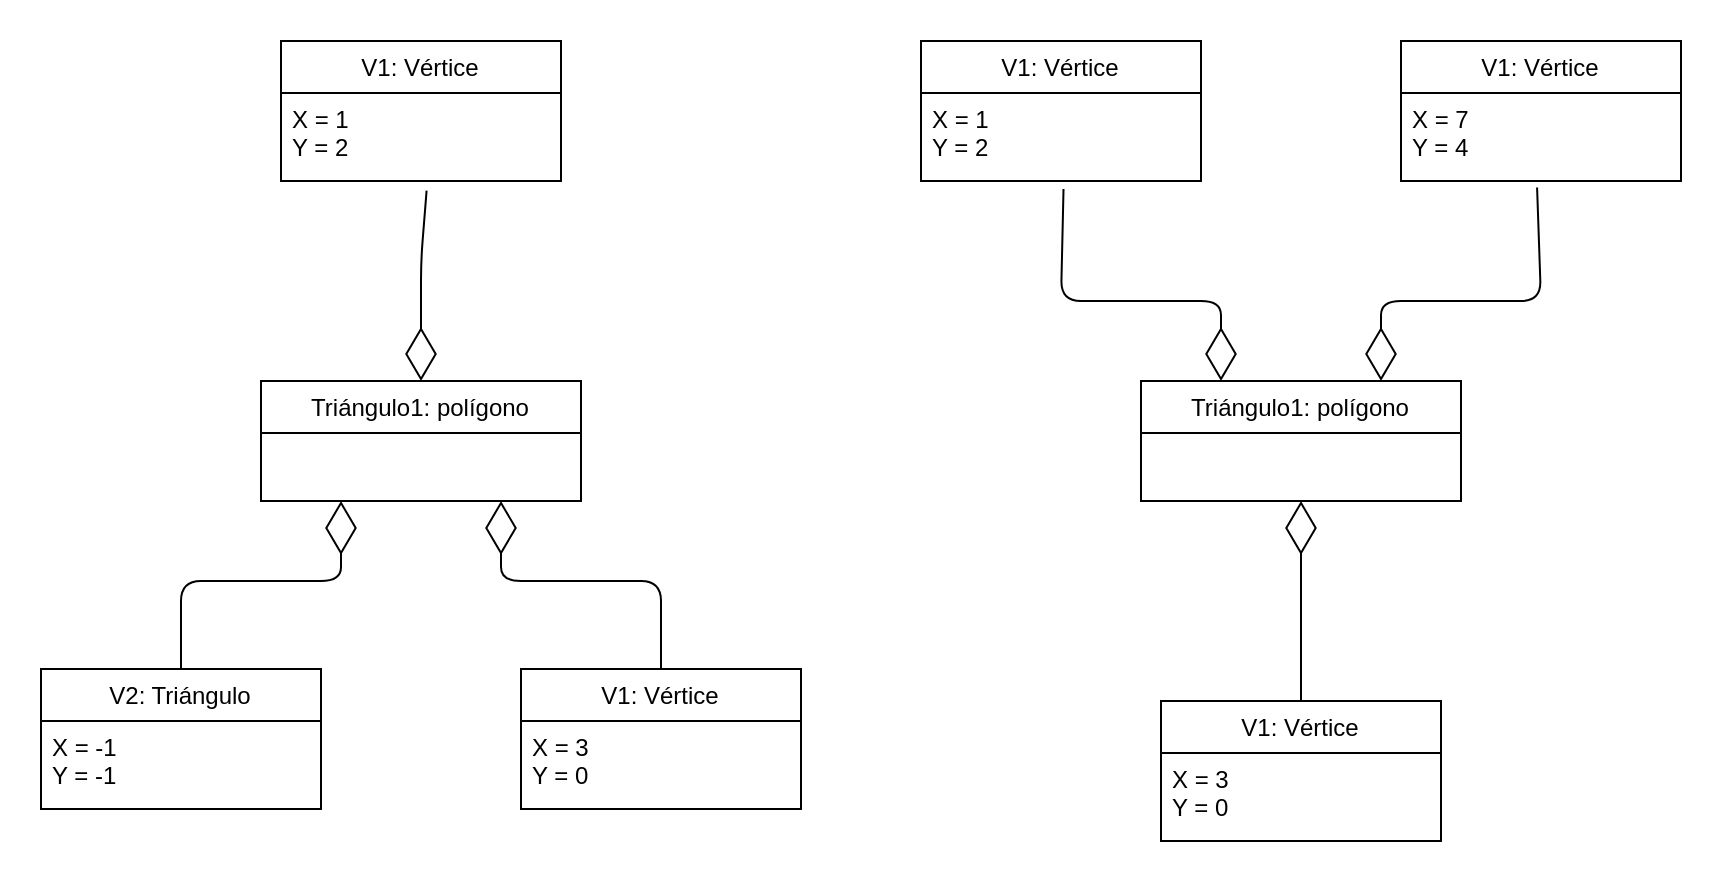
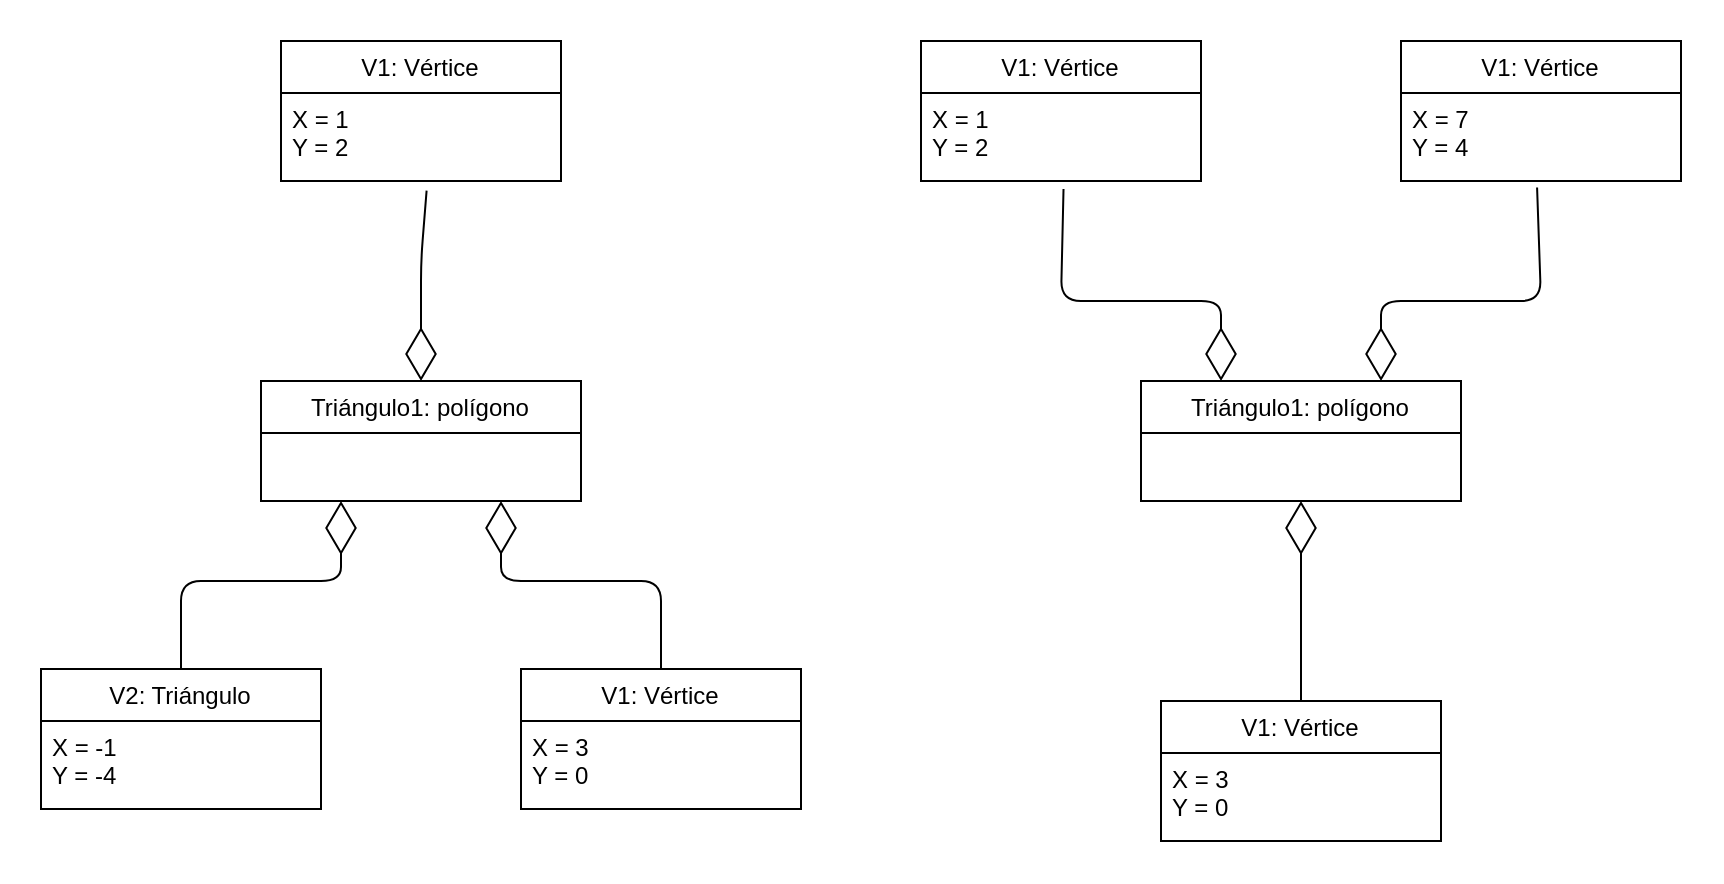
  <mxCell id="0" />
  <mxCell id="1" parent="0" />
  <mxCell id="2" value="Triángulo1: polígono" style="swimlane;fontStyle=0;childLayout=stackLayout;horizontal=1;startSize=26;fillColor=none;horizontalStack=0;resizeParent=1;resizeParentMax=0;resizeLast=0;collapsible=1;marginBottom=0;" vertex="1" parent="1"><mxGeometry x="130" y="190" width="160" height="60" as="geometry" /></mxCell>
  <mxCell id="3" value="Triángulo1: polígono" style="swimlane;fontStyle=0;childLayout=stackLayout;horizontal=1;startSize=26;fillColor=none;horizontalStack=0;resizeParent=1;resizeParentMax=0;resizeLast=0;collapsible=1;marginBottom=0;" vertex="1" parent="1"><mxGeometry x="570" y="190" width="160" height="60" as="geometry" /></mxCell>
  <mxCell id="4" value="" style="endArrow=diamondThin;endFill=0;endSize=24;html=1;entryX=0.5;entryY=0;entryDx=0;entryDy=0;exitX=0.52;exitY=1.109;exitDx=0;exitDy=0;exitPerimeter=0;" edge="1" parent="1" source="11" target="2"><mxGeometry width="160" relative="1" as="geometry"><mxPoint x="250" y="100" as="sourcePoint" /><mxPoint x="210" y="100" as="targetPoint" /><Array as="points"><mxPoint x="210" y="130" /></Array></mxGeometry></mxCell>
  <mxCell id="5" value="" style="endArrow=diamondThin;endFill=0;endSize=24;html=1;exitX=0.509;exitY=1.091;exitDx=0;exitDy=0;exitPerimeter=0;entryX=0.25;entryY=0;entryDx=0;entryDy=0;" edge="1" parent="1" source="17" target="3"><mxGeometry width="160" relative="1" as="geometry"><mxPoint x="650" y="180" as="sourcePoint" /><mxPoint x="470" y="190" as="targetPoint" /><Array as="points"><mxPoint x="530" y="150" /><mxPoint x="610" y="150" /></Array></mxGeometry></mxCell>
  <mxCell id="6" value="" style="endArrow=diamondThin;endFill=0;endSize=24;html=1;exitX=0.5;exitY=0;exitDx=0;exitDy=0;entryX=0.75;entryY=1;entryDx=0;entryDy=0;" edge="1" parent="1" source="14" target="2"><mxGeometry width="160" relative="1" as="geometry"><mxPoint x="220" y="200" as="sourcePoint" /><mxPoint x="470" y="230" as="targetPoint" /><Array as="points"><mxPoint x="330" y="290" /><mxPoint x="250" y="290" /></Array></mxGeometry></mxCell>
  <mxCell id="7" value="" style="endArrow=diamondThin;endFill=0;endSize=24;html=1;exitX=0.5;exitY=0;exitDx=0;exitDy=0;entryX=0.5;entryY=1;entryDx=0;entryDy=0;" edge="1" parent="1" source="18" target="3"><mxGeometry width="160" relative="1" as="geometry"><mxPoint x="650" y="250" as="sourcePoint" /><mxPoint x="700" y="260" as="targetPoint" /><Array as="points"><mxPoint x="650" y="290" /><mxPoint x="650" y="330" /></Array></mxGeometry></mxCell>
  <mxCell id="8" value="" style="endArrow=diamondThin;endFill=0;endSize=24;html=1;exitX=0.5;exitY=0;exitDx=0;exitDy=0;entryX=0.25;entryY=1;entryDx=0;entryDy=0;" edge="1" parent="1" source="12" target="2"><mxGeometry width="160" relative="1" as="geometry"><mxPoint x="210" y="250" as="sourcePoint" /><mxPoint x="170" y="260" as="targetPoint" /><Array as="points"><mxPoint x="90" y="290" /><mxPoint x="170" y="290" /></Array></mxGeometry></mxCell>
  <mxCell id="9" value="" style="endArrow=diamondThin;endFill=0;endSize=24;html=1;entryX=0.75;entryY=0;entryDx=0;entryDy=0;exitX=0.486;exitY=1.073;exitDx=0;exitDy=0;exitPerimeter=0;" edge="1" parent="1" source="21" target="3"><mxGeometry width="160" relative="1" as="geometry"><mxPoint x="830" y="150" as="sourcePoint" /><mxPoint x="770" y="90" as="targetPoint" /><Array as="points"><mxPoint x="770" y="150" /><mxPoint x="690" y="150" /></Array></mxGeometry></mxCell>
  <mxCell id="10" value="V1: Vértice" style="swimlane;fontStyle=0;childLayout=stackLayout;horizontal=1;startSize=26;fillColor=none;horizontalStack=0;resizeParent=1;resizeParentMax=0;resizeLast=0;collapsible=1;marginBottom=0;" vertex="1" parent="1"><mxGeometry x="140" y="20" width="140" height="70" as="geometry" /></mxCell>
  <mxCell id="11" value="X = 1&#10;Y = 2" style="text;strokeColor=none;fillColor=none;align=left;verticalAlign=top;spacingLeft=4;spacingRight=4;overflow=hidden;rotatable=0;points=[[0,0.5],[1,0.5]];portConstraint=eastwest;" vertex="1" parent="10"><mxGeometry y="26" width="140" height="44" as="geometry" /></mxCell>
  <mxCell id="12" value="V2: Triángulo" style="swimlane;fontStyle=0;childLayout=stackLayout;horizontal=1;startSize=26;fillColor=none;horizontalStack=0;resizeParent=1;resizeParentMax=0;resizeLast=0;collapsible=1;marginBottom=0;" vertex="1" parent="1"><mxGeometry x="20" y="334" width="140" height="70" as="geometry" /></mxCell>
- <mxCell id="13" value="X = -1&#10;Y = -1" style="text;strokeColor=none;fillColor=none;align=left;verticalAlign=top;spacingLeft=4;spacingRight=4;overflow=hidden;rotatable=0;points=[[0,0.5],[1,0.5]];portConstraint=eastwest;" vertex="1" parent="12"><mxGeometry y="26" width="140" height="44" as="geometry" /></mxCell>
+ <mxCell id="13" value="X = -1&#10;Y = -4" style="text;strokeColor=none;fillColor=none;align=left;verticalAlign=top;spacingLeft=4;spacingRight=4;overflow=hidden;rotatable=0;points=[[0,0.5],[1,0.5]];portConstraint=eastwest;" vertex="1" parent="12"><mxGeometry y="26" width="140" height="44" as="geometry" /></mxCell>
  <mxCell id="14" value="V1: Vértice" style="swimlane;fontStyle=0;childLayout=stackLayout;horizontal=1;startSize=26;fillColor=none;horizontalStack=0;resizeParent=1;resizeParentMax=0;resizeLast=0;collapsible=1;marginBottom=0;" vertex="1" parent="1"><mxGeometry x="260" y="334" width="140" height="70" as="geometry" /></mxCell>
  <mxCell id="15" value="X = 3&#10;Y = 0" style="text;strokeColor=none;fillColor=none;align=left;verticalAlign=top;spacingLeft=4;spacingRight=4;overflow=hidden;rotatable=0;points=[[0,0.5],[1,0.5]];portConstraint=eastwest;" vertex="1" parent="14"><mxGeometry y="26" width="140" height="44" as="geometry" /></mxCell>
  <mxCell id="16" value="V1: Vértice" style="swimlane;fontStyle=0;childLayout=stackLayout;horizontal=1;startSize=26;fillColor=none;horizontalStack=0;resizeParent=1;resizeParentMax=0;resizeLast=0;collapsible=1;marginBottom=0;" vertex="1" parent="1"><mxGeometry x="460" y="20" width="140" height="70" as="geometry" /></mxCell>
  <mxCell id="17" value="X = 1&#10;Y = 2" style="text;strokeColor=none;fillColor=none;align=left;verticalAlign=top;spacingLeft=4;spacingRight=4;overflow=hidden;rotatable=0;points=[[0,0.5],[1,0.5]];portConstraint=eastwest;" vertex="1" parent="16"><mxGeometry y="26" width="140" height="44" as="geometry" /></mxCell>
  <mxCell id="18" value="V1: Vértice" style="swimlane;fontStyle=0;childLayout=stackLayout;horizontal=1;startSize=26;fillColor=none;horizontalStack=0;resizeParent=1;resizeParentMax=0;resizeLast=0;collapsible=1;marginBottom=0;" vertex="1" parent="1"><mxGeometry x="580" y="350" width="140" height="70" as="geometry" /></mxCell>
  <mxCell id="19" value="X = 3&#10;Y = 0" style="text;strokeColor=none;fillColor=none;align=left;verticalAlign=top;spacingLeft=4;spacingRight=4;overflow=hidden;rotatable=0;points=[[0,0.5],[1,0.5]];portConstraint=eastwest;" vertex="1" parent="18"><mxGeometry y="26" width="140" height="44" as="geometry" /></mxCell>
  <mxCell id="20" value="V1: Vértice" style="swimlane;fontStyle=0;childLayout=stackLayout;horizontal=1;startSize=26;fillColor=none;horizontalStack=0;resizeParent=1;resizeParentMax=0;resizeLast=0;collapsible=1;marginBottom=0;" vertex="1" parent="1"><mxGeometry x="700" y="20" width="140" height="70" as="geometry" /></mxCell>
  <mxCell id="21" value="X = 7&#10;Y = 4" style="text;strokeColor=none;fillColor=none;align=left;verticalAlign=top;spacingLeft=4;spacingRight=4;overflow=hidden;rotatable=0;points=[[0,0.5],[1,0.5]];portConstraint=eastwest;" vertex="1" parent="20"><mxGeometry y="26" width="140" height="44" as="geometry" /></mxCell>
